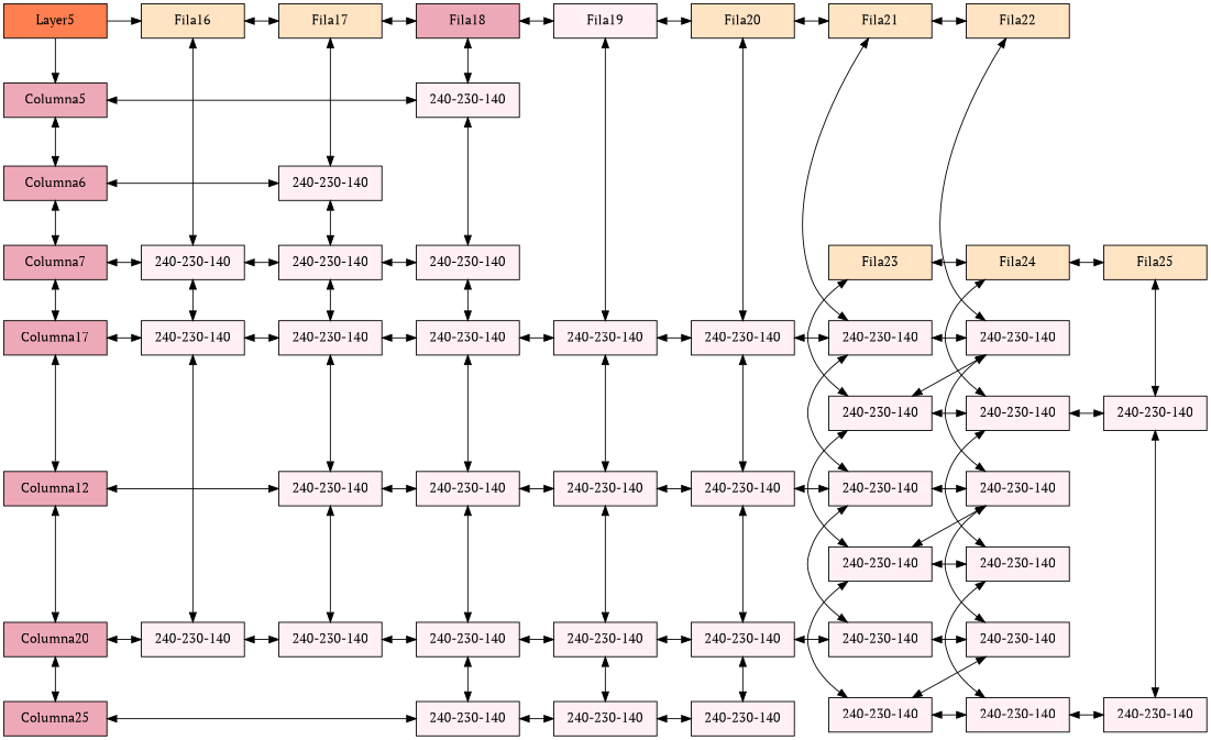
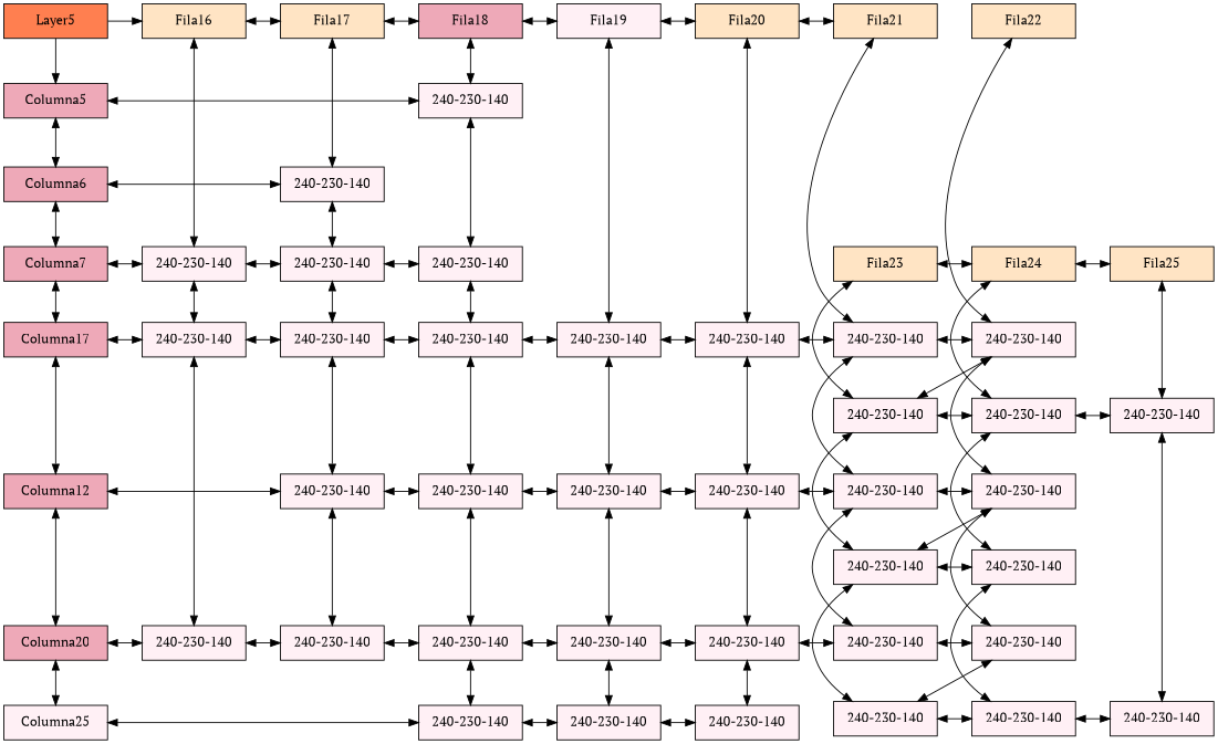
  digraph {
    fontname="PT Serif"
    nodesep=0.6
    rankdir=LR
    ranksep=0.5
    node [fillcolor=lavenderblush1 fontname="PT Serif" group=0 shape=box style=filled]
    edge [fontname="PT Serif" dir=both]
    n1 [fillcolor=coral label=Layer5 width=1.5]
    n2 [fillcolor=pink2 group=6 label=Columna5 width=1.5]
    n3 [fillcolor=pink2 group=7 label=Columna6 width=1.5]
    n4 [fillcolor=pink2 group=8 label=Columna7 width=1.5]
    n5 [fillcolor=pink2 group=11 label=Columna17 width=1.5]
    n6 [fillcolor=pink2 group=13 label=Columna12 width=1.5]
    n7 [fillcolor=pink2 group=21 label=Columna20 width=1.5]
-   n8 [fillcolor=pink2 group=26 label=Columna25 width=1.5]
+   n8 [group=26 label=Columna25 width=1.5]
    n9 [fillcolor=bisque1 label=Fila16 width=1.5]
    n10 [group=8 label="240-230-140" width=1.5]
    n11 [group=11 label="240-230-140" width=1.5]
    n12 [group=21 label="240-230-140" width=1.5]
    n13 [fillcolor=bisque1 label=Fila17 width=1.5]
    n14 [group=7 label="240-230-140" width=1.5]
    n15 [group=8 label="240-230-140" width=1.5]
    n16 [group=11 label="240-230-140" width=1.5]
    n17 [group=13 label="240-230-140" width=1.5]
    n18 [group=21 label="240-230-140" width=1.5]
    n19 [fillcolor=pink2 label=Fila18 width=1.5]
    n20 [group=6 label="240-230-140" width=1.5]
    n21 [group=8 label="240-230-140" width=1.5]
    n22 [group=11 label="240-230-140" width=1.5]
    n23 [group=13 label="240-230-140" width=1.5]
    n24 [group=21 label="240-230-140" width=1.5]
    n25 [group=26 label="240-230-140" width=1.5]
    n26 [label=Fila19 width=1.5]
    n27 [group=11 label="240-230-140" width=1.5]
    n28 [group=13 label="240-230-140" width=1.5]
    n29 [group=21 label="240-230-140" width=1.5]
    n30 [group=26 label="240-230-140" width=1.5]
    n31 [fillcolor=bisque1 label=Fila20 width=1.5]
    n32 [group=11 label="240-230-140" width=1.5]
    n33 [group=13 label="240-230-140" width=1.5]
    n34 [group=21 label="240-230-140" width=1.5]
    n35 [group=26 label="240-230-140" width=1.5]
    n36 [fillcolor=bisque1 label=Fila21 width=1.5]
    n37 [group=11 label="240-230-140" width=1.5]
    n38 [group=13 label="240-230-140" width=1.5]
    n39 [group=21 label="240-230-140" width=1.5]
    n40 [fillcolor=bisque1 label=Fila22 width=1.5]
    n41 [group=11 label="240-230-140" width=1.5]
    n42 [group=13 label="240-230-140" width=1.5]
    n43 [group=21 label="240-230-140" width=1.5]
    n44 [fillcolor=bisque1 label=Fila23 width=1.5]
    n45 [group=11 label="240-230-140" width=1.5]
    n46 [group=13 label="240-230-140" width=1.5]
    n47 [group=21 label="240-230-140" width=1.5]
    n48 [fillcolor=bisque1 label=Fila24 width=1.5]
    n49 [group=11 label="240-230-140" width=1.5]
    n50 [group=13 label="240-230-140" width=1.5]
    n51 [group=21 label="240-230-140" width=1.5]
    n52 [fillcolor=bisque1 label=Fila25 width=1.5]
    n53 [group=11 label="240-230-140" width=1.5]
    n54 [group=21 label="240-230-140" width=1.5]
    subgraph sub_1 {
      rank=same
      n1
      n2
      n3
      n4
      n5
      n6
      n7
      n8
    }
    subgraph sub_2 {
      rank=same
      n9
      n10
      n11
      n12
    }
    subgraph sub_3 {
      rank=same
      n13
      n14
      n15
      n16
      n17
      n18
    }
    subgraph sub_4 {
      rank=same
      n19
      n20
      n21
      n22
      n23
      n24
      n25
    }
    subgraph sub_5 {
      rank=same
      n26
      n27
      n28
      n29
      n30
    }
    subgraph sub_6 {
      rank=same
      n31
      n32
      n33
      n34
      n35
    }
    subgraph sub_7 {
      rank=same
      n36
      n37
      n38
      n39
    }
    subgraph sub_8 {
      rank=same
      n40
      n41
      n42
      n43
    }
    subgraph sub_9 {
      rank=same
      n44
      n45
      n46
      n47
    }
    subgraph sub_10 {
      rank=same
      n48
      n49
      n50
      n51
    }
    subgraph sub_11 {
      rank=same
      n52
      n53
      n54
    }
    n1 -> n2 [dir=""]
    n1 -> n9 [dir=""]
    n2 -> n3
    n2 -> n20
    n3 -> n4
    n3 -> n14
    n4 -> n5
    n4 -> n10
    n5 -> n6
    n5 -> n11
    n6 -> n7
    n6 -> n17
    n7 -> n8
    n7 -> n12
    n8 -> n25
    n9 -> n10
    n9 -> n13
    n10 -> n11
    n11 -> n12
    n13 -> n14
    n13 -> n19
    n14 -> n15
    n15 -> n10
    n15 -> n16
    n16 -> n11
    n16 -> n17
    n17 -> n18
    n18 -> n12
    n19 -> n20
    n19 -> n26
    n20 -> n21
    n21 -> n15
    n21 -> n22
    n22 -> n16
    n22 -> n23
    n23 -> n17
    n23 -> n24
    n24 -> n18
    n24 -> n25
    n26 -> n27
    n26 -> n31
    n27 -> n22
    n27 -> n28
    n28 -> n23
    n28 -> n29
    n29 -> n24
    n29 -> n30
    n30 -> n25
    n31 -> n32
    n31 -> n36
    n32 -> n27
    n32 -> n33
    n33 -> n28
    n33 -> n34
    n34 -> n29
    n34 -> n35
    n35 -> n30
    n36 -> n37
-   n36 -> n40
    n37 -> n32
    n37 -> n38
    n38 -> n33
    n38 -> n39
    n39 -> n34
    n40 -> n41
    n41 -> n37
    n41 -> n42
    n42 -> n38
    n42 -> n43
    n43 -> n39
    n44 -> n45
    n44 -> n48
    n45 -> n41
    n45 -> n46
    n46 -> n42
    n46 -> n47
    n47 -> n43
    n48 -> n49
    n48 -> n52
    n49 -> n45
    n49 -> n50
    n50 -> n46
    n50 -> n51
    n51 -> n47
    n52 -> n53
    n53 -> n49
    n53 -> n54
    n54 -> n51
  }
